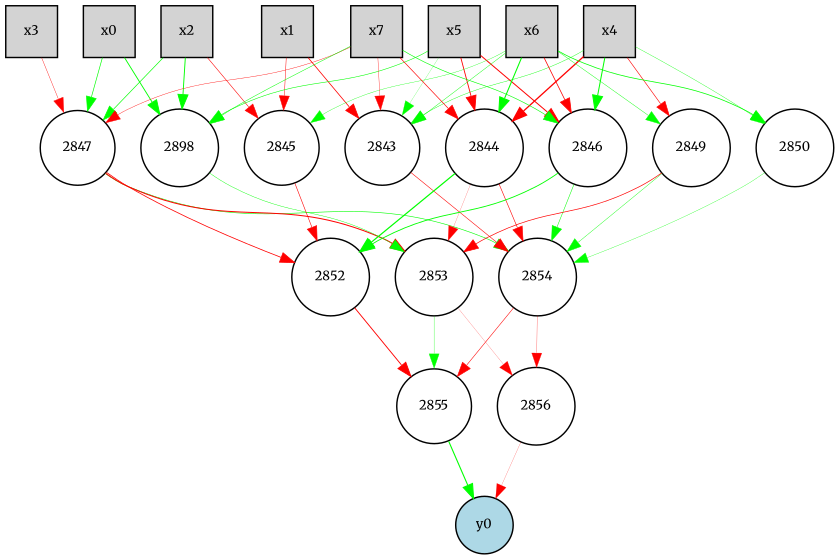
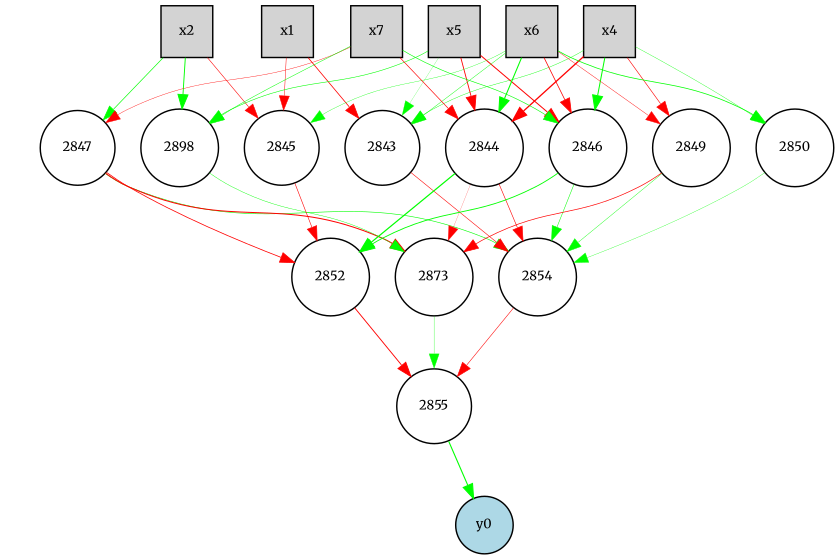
  digraph {
    fontname=Merriweather
    node [fillcolor=white fontname=Merriweather fontsize=9 shape=circle style=filled]
    edge [color=red fontname=Merriweather style=solid]
-   x0 [fillcolor=lightgray height=0.5 shape=box width=0.5]
    2847 [height=0.1 width=0.1]
    n3 [height=0.1 label=2898 width=0.1]
    2854 [height=0.1 width=0.1]
    2852 [height=0.1 width=0.1]
-   2853 [height=0.1 width=0.1]
+   2853 [height=0.1 width=0.1 label=2873]
    x1 [fillcolor=lightgray height=0.5 shape=box width=0.5]
    2843 [height=0.1 width=0.1]
    2845 [height=0.1 width=0.1]
    x2 [fillcolor=lightgray height=0.5 shape=box width=0.5]
-   x3 [fillcolor=lightgray height=0.5 shape=box width=0.5]
    x4 [fillcolor=lightgray height=0.5 shape=box width=0.5]
    2844 [height=0.1 width=0.1]
    2846 [height=0.1 width=0.1]
    2849 [height=0.1 width=0.1]
    2850 [height=0.1 width=0.1]
    x5 [fillcolor=lightgray height=0.5 shape=box width=0.5]
    x6 [fillcolor=lightgray height=0.5 shape=box width=0.5]
    x7 [fillcolor=lightgray height=0.5 shape=box width=0.5]
    y0 [fillcolor=lightblue height=0.1 width=0.1]
    2855 [height=0.1 width=0.1]
-   2856 [height=0.1 width=0.1]
-   x0 -> 2847 [color=green penwidth=0.4581402775905463]
-   x0 -> n3 [color=green penwidth=0.6177382652230664]
    2847 -> 2854 [color=green penwidth=0.4106474257338454]
    2847 -> 2852 [penwidth=0.5367363306056181]
    2847 -> 2853 [penwidth=0.7042471182995348]
    n3 -> 2853 [color=green penwidth=0.2864011443425618]
    2854 -> 2855 [penwidth=0.3778849700850435]
-   2854 -> 2856 [penwidth=0.18047920907448164]
    2852 -> 2855 [penwidth=0.6315095479776652]
    2853 -> 2855 [color=green penwidth=0.21810939802292717]
-   2853 -> 2856 [penwidth=0.11870872239312749]
    x1 -> 2843 [penwidth=0.5422666194512257]
    x1 -> 2845 [penwidth=0.3242947535020583]
    2843 -> 2854 [penwidth=0.39045025862072935]
    2845 -> 2852 [penwidth=0.407744101650924]
    x2 -> 2847 [color=green penwidth=0.4596751031414411]
    x2 -> n3 [color=green penwidth=0.6409041386014689]
    x2 -> 2845 [penwidth=0.3869886255954089]
-   x3 -> 2847 [penwidth=0.2651189936733702]
    x4 -> 2843 [color=green penwidth=0.27914905903396586]
    x4 -> 2844 [penwidth=0.9]
    x4 -> 2846 [color=green penwidth=0.7023193254683766]
    x4 -> 2849 [penwidth=0.42232363529821204]
    x4 -> 2850 [color=green penwidth=0.24674090583609495]
    2844 -> 2854 [penwidth=0.4182697387762637]
    2844 -> 2852 [color=green penwidth=0.8356407995699824]
    2844 -> 2853 [penwidth=0.1251284731902181]
    2846 -> 2854 [color=green penwidth=0.3496863055296356]
    2846 -> 2852 [color=green penwidth=0.6088241757744542]
    2849 -> 2854 [color=green penwidth=0.27329928514046237]
    2849 -> 2853 [penwidth=0.4720702834377224]
    2850 -> 2854 [color=green penwidth=0.21550558399681366]
    x5 -> n3 [color=green penwidth=0.3841814255308609]
    x5 -> 2843 [color=green penwidth=0.13569807824722296]
    x5 -> 2844 [penwidth=0.5998940723200157]
    x5 -> 2846 [penwidth=0.6915991110618204]
    x6 -> 2843 [color=green penwidth=0.2958303235537455]
    x6 -> 2845 [color=green penwidth=0.23240023679177432]
    x6 -> 2844 [color=green penwidth=0.7384742725771997]
    x6 -> 2846 [penwidth=0.5296227302630008]
-   x6 -> 2849 [color=green penwidth=0.2898672843704394]
+   x6 -> 2849 [penwidth=0.2898672843704394]
    x6 -> 2850 [color=green penwidth=0.5157483832494402]
    x7 -> 2847 [penwidth=0.26687498120120534]
    x7 -> n3 [color=green penwidth=0.33977417869195414]
-   x7 -> 2843 [penwidth=0.2375977924053891]
    x7 -> 2844 [penwidth=0.45789831904771106]
    x7 -> 2846 [color=green penwidth=0.4146861200846186]
    2855 -> y0 [color=green penwidth=0.7587430517988455]
-   2856 -> y0 [penwidth=0.12683049041400413]
  }
